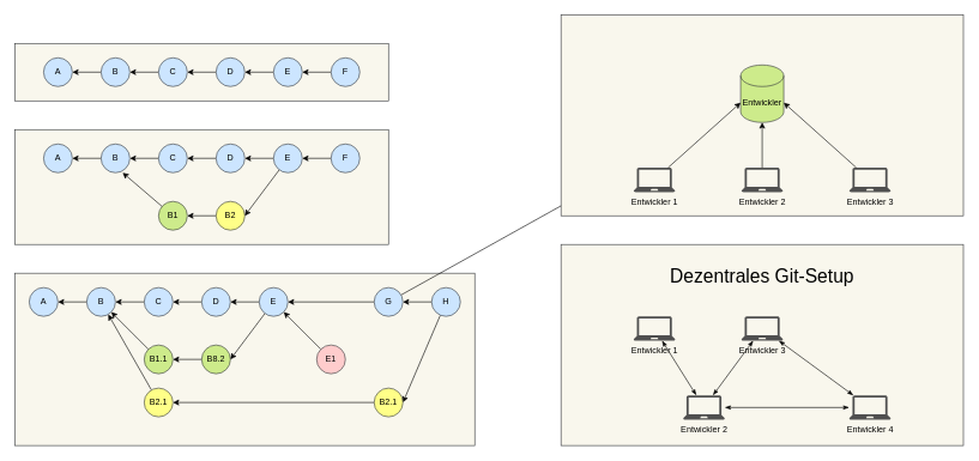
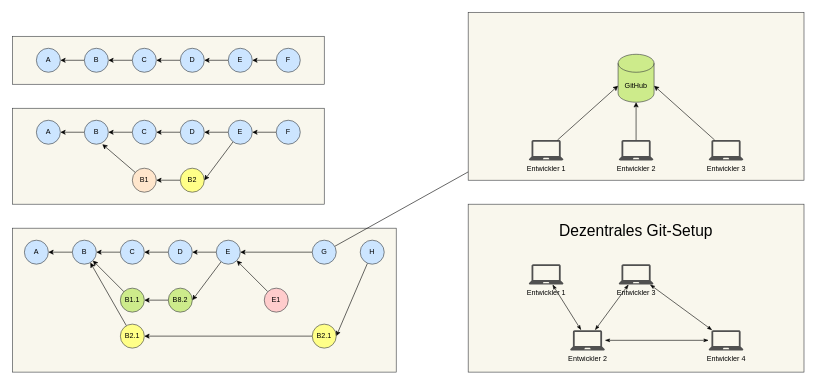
  <mxCell id="0" />
  <mxCell id="1" parent="0" />
  <mxCell id="2" style="edgeStyle=orthogonalEdgeStyle;rounded=0;orthogonalLoop=1;jettySize=auto;html=1;entryX=1;entryY=0.5;entryDx=0;entryDy=0;" parent="1" edge="1"><mxGeometry relative="1" as="geometry"><mxPoint x="260" y="100" as="targetPoint" /></mxGeometry></mxCell>
  <mxCell id="3" value="" style="group" parent="1" vertex="1" connectable="0"><mxGeometry x="20" y="180" width="520" height="160" as="geometry" /></mxCell>
  <mxCell id="4" value="" style="rounded=0;whiteSpace=wrap;html=1;fillColor=#f9f7ed;strokeColor=#36393d;" parent="3" vertex="1"><mxGeometry width="520" height="160" as="geometry" /></mxCell>
  <mxCell id="5" value="A" style="ellipse;whiteSpace=wrap;html=1;aspect=fixed;fillColor=#cce5ff;strokeColor=#36393d;" parent="3" vertex="1"><mxGeometry x="40" y="20" width="40" height="40" as="geometry" /></mxCell>
  <mxCell id="6" style="edgeStyle=orthogonalEdgeStyle;rounded=0;orthogonalLoop=1;jettySize=auto;html=1;entryX=1;entryY=0.5;entryDx=0;entryDy=0;" parent="3" source="7" target="5" edge="1"><mxGeometry relative="1" as="geometry" /></mxCell>
  <mxCell id="7" value="B" style="ellipse;whiteSpace=wrap;html=1;aspect=fixed;fillColor=#cce5ff;strokeColor=#36393d;" parent="3" vertex="1"><mxGeometry x="120" y="20" width="40" height="40" as="geometry" /></mxCell>
  <mxCell id="8" style="edgeStyle=orthogonalEdgeStyle;rounded=0;orthogonalLoop=1;jettySize=auto;html=1;entryX=1;entryY=0.5;entryDx=0;entryDy=0;" parent="3" source="9" target="7" edge="1"><mxGeometry relative="1" as="geometry" /></mxCell>
  <mxCell id="9" value="C" style="ellipse;whiteSpace=wrap;html=1;aspect=fixed;fillColor=#cce5ff;strokeColor=#36393d;" parent="3" vertex="1"><mxGeometry x="200" y="20" width="40" height="40" as="geometry" /></mxCell>
  <mxCell id="10" style="edgeStyle=orthogonalEdgeStyle;rounded=0;orthogonalLoop=1;jettySize=auto;html=1;entryX=1;entryY=0.5;entryDx=0;entryDy=0;" parent="3" source="11" target="9" edge="1"><mxGeometry relative="1" as="geometry" /></mxCell>
  <mxCell id="11" value="D" style="ellipse;whiteSpace=wrap;html=1;aspect=fixed;fillColor=#cce5ff;strokeColor=#36393d;" parent="3" vertex="1"><mxGeometry x="280" y="20" width="40" height="40" as="geometry" /></mxCell>
- <mxCell id="12" value="B1" style="ellipse;whiteSpace=wrap;html=1;aspect=fixed;fillColor=#cdeb8b;strokeColor=#36393d;" parent="3" vertex="1"><mxGeometry x="200" y="100" width="40" height="40" as="geometry" /></mxCell>
+ <mxCell id="12" value="B1" style="ellipse;whiteSpace=wrap;html=1;aspect=fixed;fillColor=#ffe6cc;strokeColor=#36393d;" parent="3" vertex="1"><mxGeometry x="200" y="100" width="40" height="40" as="geometry" /></mxCell>
  <mxCell id="13" style="rounded=0;orthogonalLoop=1;jettySize=auto;html=1;entryX=0.75;entryY=1;entryDx=0;entryDy=0;entryPerimeter=0;elbow=vertical;" parent="3" source="12" target="7" edge="1"><mxGeometry relative="1" as="geometry" /></mxCell>
  <mxCell id="14" style="edgeStyle=orthogonalEdgeStyle;rounded=0;orthogonalLoop=1;jettySize=auto;html=1;entryX=1;entryY=0.5;entryDx=0;entryDy=0;" parent="3" source="15" target="12" edge="1"><mxGeometry relative="1" as="geometry" /></mxCell>
  <mxCell id="15" value="B2" style="ellipse;whiteSpace=wrap;html=1;aspect=fixed;fillColor=#ffff88;strokeColor=#36393d;" parent="3" vertex="1"><mxGeometry x="280" y="100" width="40" height="40" as="geometry" /></mxCell>
  <mxCell id="16" style="edgeStyle=orthogonalEdgeStyle;rounded=0;orthogonalLoop=1;jettySize=auto;html=1;entryX=1;entryY=0.5;entryDx=0;entryDy=0;" parent="3" source="18" target="11" edge="1"><mxGeometry relative="1" as="geometry" /></mxCell>
  <mxCell id="17" style="rounded=0;orthogonalLoop=1;jettySize=auto;html=1;entryX=1;entryY=0.5;entryDx=0;entryDy=0;" parent="3" source="18" target="15" edge="1"><mxGeometry relative="1" as="geometry" /></mxCell>
  <mxCell id="18" value="E" style="ellipse;whiteSpace=wrap;html=1;aspect=fixed;fillColor=#cce5ff;strokeColor=#36393d;" parent="3" vertex="1"><mxGeometry x="360" y="20" width="40" height="40" as="geometry" /></mxCell>
  <mxCell id="19" style="edgeStyle=orthogonalEdgeStyle;rounded=0;orthogonalLoop=1;jettySize=auto;html=1;entryX=1;entryY=0.5;entryDx=0;entryDy=0;" parent="3" source="20" target="18" edge="1"><mxGeometry relative="1" as="geometry" /></mxCell>
  <mxCell id="20" value="F" style="ellipse;whiteSpace=wrap;html=1;aspect=fixed;fillColor=#cce5ff;strokeColor=#36393d;" parent="3" vertex="1"><mxGeometry x="440" y="20" width="40" height="40" as="geometry" /></mxCell>
  <mxCell id="21" value="" style="group" parent="1" vertex="1" connectable="0"><mxGeometry x="20" y="380" width="640" height="240" as="geometry" /></mxCell>
  <mxCell id="22" value="" style="rounded=0;whiteSpace=wrap;html=1;fillColor=#f9f7ed;strokeColor=#36393d;" parent="21" vertex="1"><mxGeometry width="640" height="240" as="geometry" /></mxCell>
  <mxCell id="23" value="A" style="ellipse;whiteSpace=wrap;html=1;aspect=fixed;fillColor=#cce5ff;strokeColor=#36393d;" parent="21" vertex="1"><mxGeometry x="20" y="20" width="40" height="40" as="geometry" /></mxCell>
  <mxCell id="24" style="edgeStyle=orthogonalEdgeStyle;rounded=0;orthogonalLoop=1;jettySize=auto;html=1;entryX=1;entryY=0.5;entryDx=0;entryDy=0;" parent="21" source="25" target="23" edge="1"><mxGeometry relative="1" as="geometry" /></mxCell>
  <mxCell id="25" value="B" style="ellipse;whiteSpace=wrap;html=1;aspect=fixed;fillColor=#cce5ff;strokeColor=#36393d;" parent="21" vertex="1"><mxGeometry x="100" y="20" width="40" height="40" as="geometry" /></mxCell>
  <mxCell id="26" style="edgeStyle=orthogonalEdgeStyle;rounded=0;orthogonalLoop=1;jettySize=auto;html=1;entryX=1;entryY=0.5;entryDx=0;entryDy=0;" parent="21" source="27" target="25" edge="1"><mxGeometry relative="1" as="geometry" /></mxCell>
  <mxCell id="27" value="C" style="ellipse;whiteSpace=wrap;html=1;aspect=fixed;fillColor=#cce5ff;strokeColor=#36393d;" parent="21" vertex="1"><mxGeometry x="180" y="20" width="40" height="40" as="geometry" /></mxCell>
  <mxCell id="28" style="edgeStyle=orthogonalEdgeStyle;rounded=0;orthogonalLoop=1;jettySize=auto;html=1;entryX=1;entryY=0.5;entryDx=0;entryDy=0;" parent="21" source="29" target="27" edge="1"><mxGeometry relative="1" as="geometry" /></mxCell>
  <mxCell id="29" value="D" style="ellipse;whiteSpace=wrap;html=1;aspect=fixed;fillColor=#cce5ff;strokeColor=#36393d;" parent="21" vertex="1"><mxGeometry x="260" y="20" width="40" height="40" as="geometry" /></mxCell>
  <mxCell id="30" style="rounded=0;orthogonalLoop=1;jettySize=auto;html=1;entryX=1;entryY=1;entryDx=0;entryDy=0;" parent="21" source="31" target="25" edge="1"><mxGeometry relative="1" as="geometry" /></mxCell>
  <mxCell id="31" value="B1.1" style="ellipse;whiteSpace=wrap;html=1;aspect=fixed;fillColor=#cdeb8b;strokeColor=#36393d;" parent="21" vertex="1"><mxGeometry x="180" y="100" width="40" height="40" as="geometry" /></mxCell>
  <mxCell id="32" style="edgeStyle=orthogonalEdgeStyle;rounded=0;orthogonalLoop=1;jettySize=auto;html=1;entryX=1;entryY=0.5;entryDx=0;entryDy=0;" parent="21" source="33" target="31" edge="1"><mxGeometry relative="1" as="geometry" /></mxCell>
  <mxCell id="33" value="B8.2" style="ellipse;whiteSpace=wrap;html=1;aspect=fixed;fillColor=#cdeb8b;strokeColor=#36393d;" parent="21" vertex="1"><mxGeometry x="260" y="100" width="40" height="40" as="geometry" /></mxCell>
  <mxCell id="34" style="rounded=0;orthogonalLoop=1;jettySize=auto;html=1;entryX=1;entryY=0.5;entryDx=0;entryDy=0;" parent="21" source="36" target="33" edge="1"><mxGeometry relative="1" as="geometry" /></mxCell>
  <mxCell id="35" style="edgeStyle=orthogonalEdgeStyle;rounded=0;orthogonalLoop=1;jettySize=auto;html=1;entryX=1;entryY=0.5;entryDx=0;entryDy=0;" parent="21" source="36" target="29" edge="1"><mxGeometry relative="1" as="geometry" /></mxCell>
  <mxCell id="36" value="E" style="ellipse;whiteSpace=wrap;html=1;aspect=fixed;fillColor=#cce5ff;strokeColor=#36393d;" parent="21" vertex="1"><mxGeometry x="340" y="20" width="40" height="40" as="geometry" /></mxCell>
  <mxCell id="37" style="edgeStyle=orthogonalEdgeStyle;rounded=0;orthogonalLoop=1;jettySize=auto;html=1;" parent="21" source="39" target="36" edge="1"><mxGeometry relative="1" as="geometry" /></mxCell>
  <mxCell id="38" style="rounded=0;orthogonalLoop=1;jettySize=auto;html=1;" parent="21" source="39" target="64" edge="1"><mxGeometry relative="1" as="geometry" /></mxCell>
  <mxCell id="39" value="G" style="ellipse;whiteSpace=wrap;html=1;aspect=fixed;fillColor=#cce5ff;strokeColor=#36393d;" parent="21" vertex="1"><mxGeometry x="500" y="20" width="40" height="40" as="geometry" /></mxCell>
- <mxCell id="40" style="edgeStyle=orthogonalEdgeStyle;rounded=0;orthogonalLoop=1;jettySize=auto;html=1;entryX=1;entryY=0.5;entryDx=0;entryDy=0;" parent="21" source="42" target="39" edge="1"><mxGeometry relative="1" as="geometry" /></mxCell>
  <mxCell id="41" style="rounded=0;orthogonalLoop=1;jettySize=auto;html=1;entryX=1;entryY=0.5;entryDx=0;entryDy=0;" parent="21" source="42" target="48" edge="1"><mxGeometry relative="1" as="geometry" /></mxCell>
  <mxCell id="42" value="H" style="ellipse;whiteSpace=wrap;html=1;aspect=fixed;fillColor=#cce5ff;strokeColor=#36393d;" parent="21" vertex="1"><mxGeometry x="580" y="20" width="40" height="40" as="geometry" /></mxCell>
  <mxCell id="43" style="rounded=0;orthogonalLoop=1;jettySize=auto;html=1;entryX=1;entryY=1;entryDx=0;entryDy=0;" parent="21" source="44" target="36" edge="1"><mxGeometry relative="1" as="geometry" /></mxCell>
  <mxCell id="44" value="E1" style="ellipse;whiteSpace=wrap;html=1;aspect=fixed;fillColor=#ffcccc;strokeColor=#36393d;" parent="21" vertex="1"><mxGeometry x="420" y="100" width="40" height="40" as="geometry" /></mxCell>
  <mxCell id="45" style="rounded=0;orthogonalLoop=1;jettySize=auto;html=1;" parent="21" source="46" target="25" edge="1"><mxGeometry relative="1" as="geometry" /></mxCell>
  <mxCell id="46" value="B2.1" style="ellipse;whiteSpace=wrap;html=1;aspect=fixed;fillColor=#ffff88;strokeColor=#36393d;" parent="21" vertex="1"><mxGeometry x="180" y="160" width="40" height="40" as="geometry" /></mxCell>
  <mxCell id="47" style="edgeStyle=orthogonalEdgeStyle;rounded=0;orthogonalLoop=1;jettySize=auto;html=1;entryX=1;entryY=0.5;entryDx=0;entryDy=0;" parent="21" source="48" target="46" edge="1"><mxGeometry relative="1" as="geometry" /></mxCell>
  <mxCell id="48" value="B2.1" style="ellipse;whiteSpace=wrap;html=1;aspect=fixed;fillColor=#ffff88;strokeColor=#36393d;" parent="21" vertex="1"><mxGeometry x="500" y="160" width="40" height="40" as="geometry" /></mxCell>
  <mxCell id="49" value="" style="group" parent="1" vertex="1" connectable="0"><mxGeometry x="20" y="60" width="520" height="80" as="geometry" /></mxCell>
  <mxCell id="50" value="" style="rounded=0;whiteSpace=wrap;html=1;fillColor=#f9f7ed;strokeColor=#36393d;container=0;" parent="49" vertex="1"><mxGeometry width="520" height="80" as="geometry" /></mxCell>
  <mxCell id="51" value="A" style="ellipse;whiteSpace=wrap;html=1;aspect=fixed;fillColor=#cce5ff;strokeColor=#36393d;container=0;" parent="49" vertex="1"><mxGeometry x="40" y="20" width="40" height="40" as="geometry" /></mxCell>
  <mxCell id="52" style="edgeStyle=orthogonalEdgeStyle;rounded=0;orthogonalLoop=1;jettySize=auto;html=1;entryX=1;entryY=0.5;entryDx=0;entryDy=0;" parent="49" source="53" target="51" edge="1"><mxGeometry relative="1" as="geometry" /></mxCell>
  <mxCell id="53" value="B" style="ellipse;whiteSpace=wrap;html=1;aspect=fixed;fillColor=#cce5ff;strokeColor=#36393d;container=0;" parent="49" vertex="1"><mxGeometry x="120" y="20" width="40" height="40" as="geometry" /></mxCell>
  <mxCell id="54" style="edgeStyle=orthogonalEdgeStyle;rounded=0;orthogonalLoop=1;jettySize=auto;html=1;entryX=1;entryY=0.5;entryDx=0;entryDy=0;" parent="49" source="55" target="53" edge="1"><mxGeometry relative="1" as="geometry" /></mxCell>
  <mxCell id="55" value="C" style="ellipse;whiteSpace=wrap;html=1;aspect=fixed;fillColor=#cce5ff;strokeColor=#36393d;container=0;" parent="49" vertex="1"><mxGeometry x="200" y="20" width="40" height="40" as="geometry" /></mxCell>
  <mxCell id="56" style="edgeStyle=orthogonalEdgeStyle;rounded=0;orthogonalLoop=1;jettySize=auto;html=1;entryX=1;entryY=0.5;entryDx=0;entryDy=0;" parent="49" source="57" target="55" edge="1"><mxGeometry relative="1" as="geometry" /></mxCell>
  <mxCell id="57" value="D" style="ellipse;whiteSpace=wrap;html=1;aspect=fixed;fillColor=#cce5ff;strokeColor=#36393d;container=0;" parent="49" vertex="1"><mxGeometry x="280" y="20" width="40" height="40" as="geometry" /></mxCell>
  <mxCell id="58" style="edgeStyle=orthogonalEdgeStyle;rounded=0;orthogonalLoop=1;jettySize=auto;html=1;entryX=1;entryY=0.5;entryDx=0;entryDy=0;" parent="49" source="59" target="57" edge="1"><mxGeometry relative="1" as="geometry" /></mxCell>
  <mxCell id="59" value="E" style="ellipse;whiteSpace=wrap;html=1;aspect=fixed;fillColor=#cce5ff;strokeColor=#36393d;container=0;" parent="49" vertex="1"><mxGeometry x="360" y="20" width="40" height="40" as="geometry" /></mxCell>
  <mxCell id="60" style="edgeStyle=orthogonalEdgeStyle;rounded=0;orthogonalLoop=1;jettySize=auto;html=1;entryX=1;entryY=0.5;entryDx=0;entryDy=0;" parent="49" source="61" target="59" edge="1"><mxGeometry relative="1" as="geometry" /></mxCell>
  <mxCell id="61" value="F" style="ellipse;whiteSpace=wrap;html=1;aspect=fixed;fillColor=#cce5ff;strokeColor=#36393d;container=0;" parent="49" vertex="1"><mxGeometry x="440" y="20" width="40" height="40" as="geometry" /></mxCell>
  <mxCell id="62" value="" style="group" parent="1" vertex="1" connectable="0"><mxGeometry x="780" y="20" width="560" height="280" as="geometry" /></mxCell>
  <mxCell id="63" value="" style="rounded=0;whiteSpace=wrap;html=1;fillColor=#f9f7ed;strokeColor=#36393d;" parent="62" vertex="1"><mxGeometry width="560" height="280" as="geometry" /></mxCell>
- <mxCell id="64" value="Entwickler" style="shape=cylinder3;whiteSpace=wrap;html=1;boundedLbl=1;backgroundOutline=1;size=15;fillColor=#cdeb8b;strokeColor=#36393d;" parent="62" vertex="1"><mxGeometry x="250" y="70" width="60" height="80" as="geometry" /></mxCell>
+ <mxCell id="64" value="GitHub" style="shape=cylinder3;whiteSpace=wrap;html=1;boundedLbl=1;backgroundOutline=1;size=15;fillColor=#cdeb8b;strokeColor=#36393d;" parent="62" vertex="1"><mxGeometry x="250" y="70" width="60" height="80" as="geometry" /></mxCell>
  <mxCell id="65" value="Entwickler 1" style="sketch=0;pointerEvents=1;shadow=0;dashed=0;html=1;strokeColor=none;fillColor=#505050;labelPosition=center;verticalLabelPosition=bottom;verticalAlign=top;outlineConnect=0;align=center;shape=mxgraph.office.devices.laptop;" parent="62" vertex="1"><mxGeometry x="101" y="213" width="58" height="34" as="geometry" /></mxCell>
  <mxCell id="66" value="Entwickler 2" style="sketch=0;pointerEvents=1;shadow=0;dashed=0;html=1;strokeColor=none;fillColor=#505050;labelPosition=center;verticalLabelPosition=bottom;verticalAlign=top;outlineConnect=0;align=center;shape=mxgraph.office.devices.laptop;" parent="62" vertex="1"><mxGeometry x="251" y="213" width="58" height="34" as="geometry" /></mxCell>
  <mxCell id="67" value="Entwickler 3" style="sketch=0;pointerEvents=1;shadow=0;dashed=0;html=1;strokeColor=none;fillColor=#505050;labelPosition=center;verticalLabelPosition=bottom;verticalAlign=top;outlineConnect=0;align=center;shape=mxgraph.office.devices.laptop;" parent="62" vertex="1"><mxGeometry x="401" y="213" width="58" height="34" as="geometry" /></mxCell>
  <mxCell id="68" style="rounded=0;orthogonalLoop=1;jettySize=auto;html=1;entryX=0;entryY=0;entryDx=0;entryDy=52.5;entryPerimeter=0;" parent="62" source="65" target="64" edge="1"><mxGeometry relative="1" as="geometry" /></mxCell>
  <mxCell id="69" style="rounded=0;orthogonalLoop=1;jettySize=auto;html=1;entryX=0.5;entryY=1;entryDx=0;entryDy=0;entryPerimeter=0;" parent="62" source="66" target="64" edge="1"><mxGeometry relative="1" as="geometry" /></mxCell>
  <mxCell id="70" style="rounded=0;orthogonalLoop=1;jettySize=auto;html=1;entryX=1;entryY=0;entryDx=0;entryDy=52.5;entryPerimeter=0;" parent="62" source="67" target="64" edge="1"><mxGeometry relative="1" as="geometry" /></mxCell>
  <mxCell id="71" value="" style="group" parent="1" vertex="1" connectable="0"><mxGeometry x="780" y="340" width="560" height="280" as="geometry" /></mxCell>
  <mxCell id="72" value="" style="rounded=0;whiteSpace=wrap;html=1;fillColor=#f9f7ed;strokeColor=#36393d;" parent="71" vertex="1"><mxGeometry width="560" height="280" as="geometry" /></mxCell>
  <mxCell id="73" value="Dezentrales Git-Setup" style="text;html=1;align=center;verticalAlign=middle;whiteSpace=wrap;rounded=0;fontSize=26;" parent="71" vertex="1"><mxGeometry x="40" y="30" width="480" height="30" as="geometry" /></mxCell>
  <mxCell id="74" value="Entwickler 1" style="sketch=0;pointerEvents=1;shadow=0;dashed=0;html=1;strokeColor=none;fillColor=#505050;labelPosition=center;verticalLabelPosition=bottom;verticalAlign=top;outlineConnect=0;align=center;shape=mxgraph.office.devices.laptop;" parent="71" vertex="1"><mxGeometry x="101" y="100" width="58" height="34" as="geometry" /></mxCell>
  <mxCell id="75" style="rounded=0;orthogonalLoop=1;jettySize=auto;html=1;startArrow=classicThin;startFill=1;endArrow=classicThin;endFill=1;" parent="71" source="77" target="74" edge="1"><mxGeometry relative="1" as="geometry" /></mxCell>
  <mxCell id="76" style="rounded=0;orthogonalLoop=1;jettySize=auto;html=1;strokeColor=default;align=center;verticalAlign=middle;fontFamily=Helvetica;fontSize=11;fontColor=default;labelBackgroundColor=default;startArrow=classicThin;startFill=1;endArrow=classicThin;endFill=1;" parent="71" source="77" target="78" edge="1"><mxGeometry relative="1" as="geometry" /></mxCell>
  <mxCell id="77" value="Entwickler 2" style="sketch=0;pointerEvents=1;shadow=0;dashed=0;html=1;strokeColor=none;fillColor=#505050;labelPosition=center;verticalLabelPosition=bottom;verticalAlign=top;outlineConnect=0;align=center;shape=mxgraph.office.devices.laptop;" parent="71" vertex="1"><mxGeometry x="170" y="210" width="58" height="34" as="geometry" /></mxCell>
  <mxCell id="78" value="Entwickler 3" style="sketch=0;pointerEvents=1;shadow=0;dashed=0;html=1;strokeColor=none;fillColor=#505050;labelPosition=center;verticalLabelPosition=bottom;verticalAlign=top;outlineConnect=0;align=center;shape=mxgraph.office.devices.laptop;" parent="71" vertex="1"><mxGeometry x="251" y="100" width="58" height="34" as="geometry" /></mxCell>
  <mxCell id="79" style="rounded=0;orthogonalLoop=1;jettySize=auto;html=1;strokeColor=default;align=center;verticalAlign=middle;fontFamily=Helvetica;fontSize=11;fontColor=default;labelBackgroundColor=default;startArrow=classicThin;startFill=1;endArrow=classicThin;endFill=1;" parent="71" source="81" target="78" edge="1"><mxGeometry relative="1" as="geometry" /></mxCell>
  <mxCell id="80" style="rounded=0;orthogonalLoop=1;jettySize=auto;html=1;strokeColor=default;align=center;verticalAlign=middle;fontFamily=Helvetica;fontSize=11;fontColor=default;labelBackgroundColor=default;startArrow=classicThin;startFill=1;endArrow=classicThin;endFill=1;" parent="71" source="81" target="77" edge="1"><mxGeometry relative="1" as="geometry" /></mxCell>
  <mxCell id="81" value="Entwickler 4" style="sketch=0;pointerEvents=1;shadow=0;dashed=0;html=1;strokeColor=none;fillColor=#505050;labelPosition=center;verticalLabelPosition=bottom;verticalAlign=top;outlineConnect=0;align=center;shape=mxgraph.office.devices.laptop;" parent="71" vertex="1"><mxGeometry x="401" y="210" width="58" height="34" as="geometry" /></mxCell>
